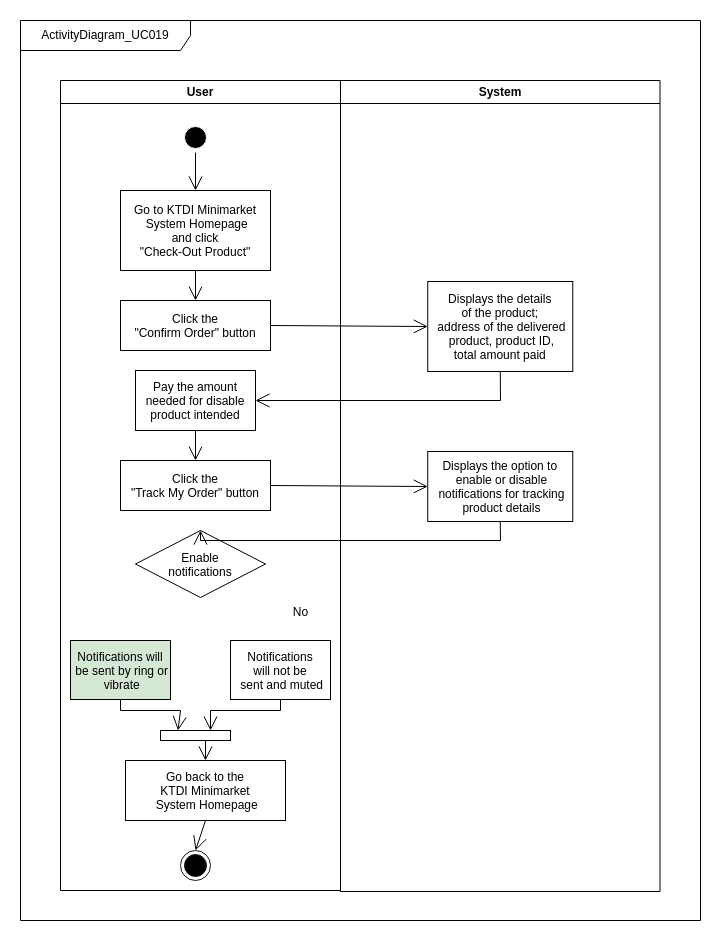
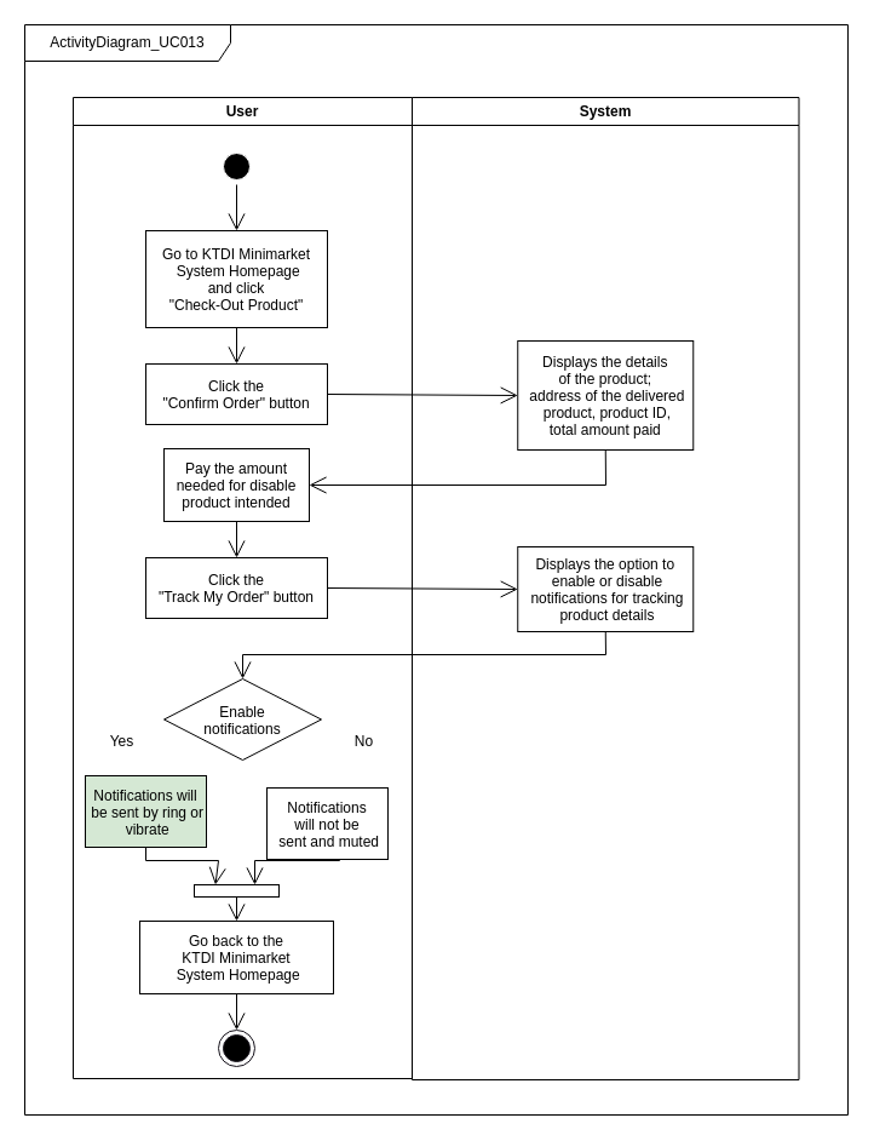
  <mxCell id="0" />
  <mxCell id="1" parent="0" />
- <mxCell id="2" value="ActivityDiagram_UC019" style="shape=umlFrame;whiteSpace=wrap;html=1;pointerEvents=0;width=170;height=30;" parent="1" vertex="1"><mxGeometry x="20" y="20" width="680" height="900" as="geometry" /></mxCell>
+ <mxCell id="2" value="ActivityDiagram_UC013" style="shape=umlFrame;whiteSpace=wrap;html=1;pointerEvents=0;width=170;height=30;" parent="1" vertex="1"><mxGeometry x="20" y="20" width="680" height="900" as="geometry" /></mxCell>
  <mxCell id="3" value="User" style="swimlane;whiteSpace=wrap" parent="1" vertex="1"><mxGeometry x="60" y="80" width="280" height="810" as="geometry" /></mxCell>
  <mxCell id="4" value="" style="ellipse;shape=startState;fillColor=#000000;strokeColor=#FFFFFF;" parent="3" vertex="1"><mxGeometry x="120" y="42" width="30" height="30" as="geometry" /></mxCell>
  <mxCell id="5" value="Go to KTDI Minimarket&#10; System Homepage&#10;and click &#10;&quot;Check-Out Product&quot;" style="strokeColor=#000000;fillColor=none;" parent="3" vertex="1"><mxGeometry x="60" y="110" width="150" height="80" as="geometry" /></mxCell>
  <mxCell id="6" value="Click the&#10;&quot;Confirm Order&quot; button" style="" parent="3" vertex="1"><mxGeometry x="60" y="220" width="150" height="50" as="geometry" /></mxCell>
  <mxCell id="7" value="" style="endArrow=open;endFill=1;endSize=12;html=1;rounded=0;exitX=0.5;exitY=1;exitDx=0;exitDy=0;" parent="3" source="4" target="5" edge="1"><mxGeometry width="160" relative="1" as="geometry"><mxPoint x="295.5" y="272" as="sourcePoint" /><mxPoint x="455.5" y="272" as="targetPoint" /></mxGeometry></mxCell>
  <mxCell id="8" value="Pay the amount &#10;needed for disable &#10;product intended" style="" parent="3" vertex="1"><mxGeometry x="75" y="290" width="120" height="60" as="geometry" /></mxCell>
  <mxCell id="9" value="Click the&#10;&quot;Track My Order&quot; button" style="" parent="3" vertex="1"><mxGeometry x="60" y="380" width="150" height="50" as="geometry" /></mxCell>
- <mxCell id="10" value="Go back to the&#10;KTDI Minimarket&#10; System Homepage" style="" parent="3" vertex="1"><mxGeometry x="65" y="680" width="160" height="60" as="geometry" /></mxCell>
+ <mxCell id="10" value="Go back to the&#10;KTDI Minimarket&#10; System Homepage" style="" parent="3" vertex="1"><mxGeometry x="55" y="680" width="160" height="60" as="geometry" /></mxCell>
  <mxCell id="11" value="" style="endArrow=open;endFill=1;endSize=12;html=1;rounded=0;exitX=0.5;exitY=1;exitDx=0;exitDy=0;entryX=0.5;entryY=0;entryDx=0;entryDy=0;" parent="3" source="8" target="9" edge="1"><mxGeometry width="160" relative="1" as="geometry"><mxPoint x="320" y="350" as="sourcePoint" /><mxPoint x="480" y="350" as="targetPoint" /></mxGeometry></mxCell>
- <mxCell id="12" value="Enable&#10;notifications" style="rhombus;fillColor=none;strokeColor=#000000;" parent="3" vertex="1"><mxGeometry x="75" y="450" width="130" height="67" as="geometry" /></mxCell>
+ <mxCell id="12" value="Enable&#10;notifications" style="rhombus;fillColor=none;strokeColor=#000000;" parent="3" vertex="1"><mxGeometry x="75" y="480" width="130" height="67" as="geometry" /></mxCell>
  <mxCell id="13" value="Notifications will&#10; be sent by ring or&#10; vibrate" style="fillColor=#d5e8d4;" parent="3" vertex="1"><mxGeometry x="10" y="560" width="100" height="59" as="geometry" /></mxCell>
- <mxCell id="14" value="Notifications &#10;will not be&#10; sent and muted" style="" parent="3" vertex="1"><mxGeometry x="170" y="560" width="100" height="59" as="geometry" /></mxCell>
+ <mxCell id="14" value="Notifications &#10;will not be&#10; sent and muted" style="" parent="3" vertex="1"><mxGeometry x="160" y="570" width="100" height="59" as="geometry" /></mxCell>
  <mxCell id="15" value="" style="html=1;points=[];perimeter=orthogonalPerimeter;outlineConnect=0;targetShapes=umlLifeline;portConstraint=eastwest;newEdgeStyle={&quot;edgeStyle&quot;:&quot;elbowEdgeStyle&quot;,&quot;elbow&quot;:&quot;vertical&quot;,&quot;curved&quot;:0,&quot;rounded&quot;:0};direction=south;strokeColor=#000000;fillColor=#FFFFFF;" parent="3" vertex="1"><mxGeometry x="100" y="650" width="70" height="10" as="geometry" /></mxCell>
+ <mxCell id="16" value="Yes" style="text;html=1;align=center;verticalAlign=middle;resizable=0;points=[];autosize=1;strokeColor=none;fillColor=none;" parent="3" vertex="1"><mxGeometry x="20" y="517" width="40" height="30" as="geometry" /></mxCell>
  <mxCell id="17" value="No" style="text;html=1;align=center;verticalAlign=middle;resizable=0;points=[];autosize=1;strokeColor=none;fillColor=none;" parent="3" vertex="1"><mxGeometry x="220" y="517" width="40" height="30" as="geometry" /></mxCell>
  <mxCell id="18" value="" style="endArrow=open;endFill=1;endSize=12;html=1;rounded=0;exitX=0.5;exitY=1;exitDx=0;exitDy=0;entryX=0;entryY=0.75;entryDx=0;entryDy=0;entryPerimeter=0;" parent="3" source="13" target="15" edge="1"><mxGeometry width="160" relative="1" as="geometry"><mxPoint x="320" y="550" as="sourcePoint" /><mxPoint x="480" y="550" as="targetPoint" /><Array as="points"><mxPoint x="60" y="630" /><mxPoint x="120" y="630" /></Array></mxGeometry></mxCell>
  <mxCell id="19" value="" style="endArrow=open;endFill=1;endSize=12;html=1;rounded=0;exitX=0.5;exitY=1;exitDx=0;exitDy=0;" parent="3" source="14" target="15" edge="1"><mxGeometry width="160" relative="1" as="geometry"><mxPoint x="210" y="620" as="sourcePoint" /><mxPoint x="480" y="550" as="targetPoint" /><Array as="points"><mxPoint x="220" y="630" /><mxPoint x="150" y="630" /></Array></mxGeometry></mxCell>
  <mxCell id="20" value="" style="endArrow=open;endFill=1;endSize=12;html=1;rounded=0;entryX=0.5;entryY=0;entryDx=0;entryDy=0;" parent="3" source="15" target="10" edge="1"><mxGeometry width="160" relative="1" as="geometry"><mxPoint x="320" y="550" as="sourcePoint" /><mxPoint x="480" y="550" as="targetPoint" /></mxGeometry></mxCell>
  <mxCell id="21" value="" style="endArrow=open;endFill=1;endSize=12;html=1;rounded=0;exitX=0.5;exitY=1;exitDx=0;exitDy=0;" edge="1" parent="3" source="5" target="6"><mxGeometry width="160" relative="1" as="geometry"><mxPoint x="230" y="200" as="sourcePoint" /><mxPoint x="390" y="200" as="targetPoint" /></mxGeometry></mxCell>
  <mxCell id="22" value="" style="ellipse;html=1;shape=endState;fillColor=#000000;strokeColor=#18141D;" vertex="1" parent="3"><mxGeometry x="120" y="770" width="30" height="30" as="geometry" /></mxCell>
  <mxCell id="23" value="" style="endArrow=open;endFill=1;endSize=12;html=1;rounded=0;exitX=0.5;exitY=1;exitDx=0;exitDy=0;entryX=0.5;entryY=0;entryDx=0;entryDy=0;" edge="1" parent="3" source="10" target="22"><mxGeometry width="160" relative="1" as="geometry"><mxPoint x="230" y="700" as="sourcePoint" /><mxPoint x="390" y="700" as="targetPoint" /></mxGeometry></mxCell>
  <mxCell id="24" value="System" style="swimlane;whiteSpace=wrap" parent="1" vertex="1"><mxGeometry x="340" y="80" width="319.5" height="811" as="geometry" /></mxCell>
  <mxCell id="25" value="Displays the details &#10;of the product;&#10; address of the delivered&#10; product, product ID, &#10;total amount paid" style="" parent="24" vertex="1"><mxGeometry x="87.25" y="201" width="145" height="90" as="geometry" /></mxCell>
  <mxCell id="26" value="Displays the option to&#10; enable or disable&#10; notifications for tracking&#10; product details" style="" parent="24" vertex="1"><mxGeometry x="87.25" y="371" width="145" height="70" as="geometry" /></mxCell>
  <mxCell id="27" value="" style="endArrow=open;endFill=1;endSize=12;html=1;rounded=0;exitX=1;exitY=0.5;exitDx=0;exitDy=0;entryX=0;entryY=0.5;entryDx=0;entryDy=0;" parent="1" source="6" target="25" edge="1"><mxGeometry width="160" relative="1" as="geometry"><mxPoint x="355.5" y="352" as="sourcePoint" /><mxPoint x="515.5" y="352" as="targetPoint" /></mxGeometry></mxCell>
  <mxCell id="28" value="" style="endArrow=open;endFill=1;endSize=12;html=1;rounded=0;exitX=0.5;exitY=1;exitDx=0;exitDy=0;entryX=1;entryY=0.5;entryDx=0;entryDy=0;" parent="1" source="25" target="8" edge="1"><mxGeometry width="160" relative="1" as="geometry"><mxPoint x="380" y="430" as="sourcePoint" /><mxPoint x="540" y="430" as="targetPoint" /><Array as="points"><mxPoint x="500" y="400" /></Array></mxGeometry></mxCell>
  <mxCell id="29" value="" style="endArrow=open;endFill=1;endSize=12;html=1;rounded=0;exitX=1;exitY=0.5;exitDx=0;exitDy=0;entryX=0;entryY=0.5;entryDx=0;entryDy=0;" parent="1" source="9" target="26" edge="1"><mxGeometry width="160" relative="1" as="geometry"><mxPoint x="380" y="530" as="sourcePoint" /><mxPoint x="540" y="530" as="targetPoint" /></mxGeometry></mxCell>
  <mxCell id="30" value="" style="endArrow=open;endFill=1;endSize=12;html=1;rounded=0;entryX=0.5;entryY=0;entryDx=0;entryDy=0;exitX=0.5;exitY=1;exitDx=0;exitDy=0;" parent="1" source="26" target="12" edge="1"><mxGeometry width="160" relative="1" as="geometry"><mxPoint x="380" y="630" as="sourcePoint" /><mxPoint x="540" y="630" as="targetPoint" /><Array as="points"><mxPoint x="500" y="540" /><mxPoint x="200" y="540" /></Array></mxGeometry></mxCell>
